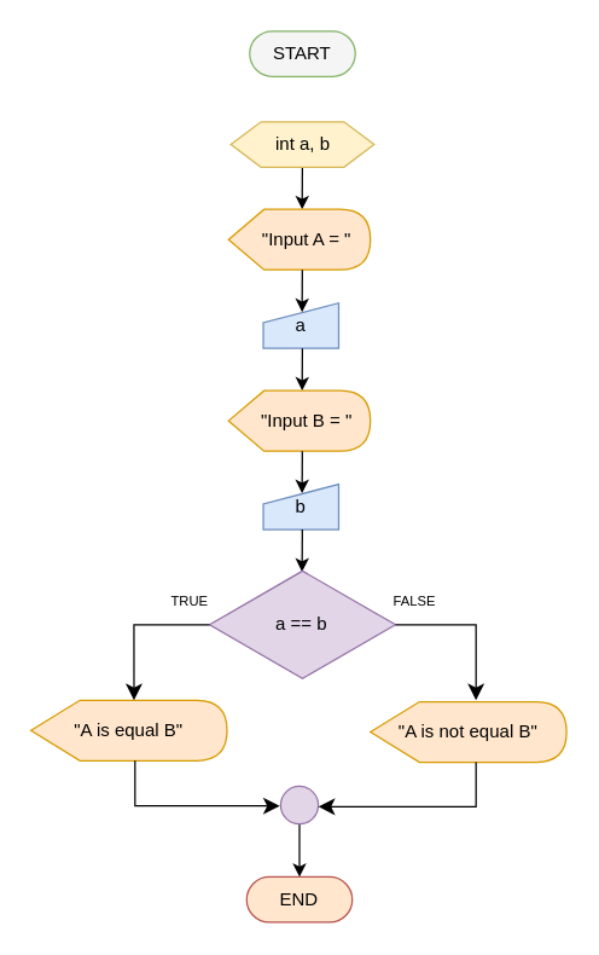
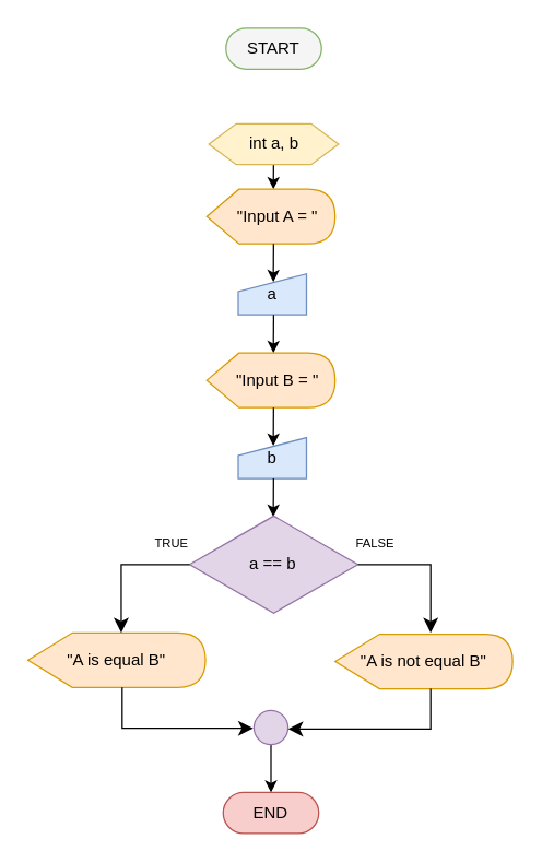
  <mxCell id="0" />
  <mxCell id="1" parent="0" />
  <mxCell id="2" value="&lt;font color=&quot;#000000&quot;&gt;START&lt;/font&gt;" style="rounded=1;whiteSpace=wrap;html=1;fillColor=#f5f5f5;strokeColor=#82b366;glass=0;shadow=0;arcSize=50;imageHeight=24;" parent="1" vertex="1"><mxGeometry x="165" y="20" width="70" height="30" as="geometry" /></mxCell>
  <mxCell id="3" style="edgeStyle=none;html=1;entryX=0;entryY=0;entryDx=48.75;entryDy=0;entryPerimeter=0;strokeColor=#000000;strokeWidth=1;fontColor=#000000;" parent="1" source="4" target="5" edge="1"><mxGeometry relative="1" as="geometry" /></mxCell>
- <mxCell id="4" value="&lt;font color=&quot;#000000&quot;&gt;int a, b&lt;/font&gt;" style="shape=hexagon;perimeter=hexagonPerimeter2;whiteSpace=wrap;html=1;fixedSize=1;fillColor=#fff2cc;strokeColor=#d6b656;" parent="1" vertex="1"><mxGeometry x="152.5" y="80" width="95" height="30" as="geometry" /></mxCell>
+ <mxCell id="4" value="&lt;font color=&quot;#000000&quot;&gt;int a, b&lt;/font&gt;" style="shape=hexagon;perimeter=hexagonPerimeter2;whiteSpace=wrap;html=1;fixedSize=1;fillColor=#fff2cc;strokeColor=#d6b656;" parent="1" vertex="1"><mxGeometry x="152.5" y="90" width="95" height="30" as="geometry" /></mxCell>
  <mxCell id="5" value="&lt;font color=&quot;#000000&quot;&gt;&amp;nbsp; &amp;nbsp;&quot;Input A = &quot;&lt;/font&gt;" style="shape=display;whiteSpace=wrap;html=1;rounded=1;shadow=0;glass=0;sketch=0;fillColor=#ffe6cc;strokeColor=#d79b00;" parent="1" vertex="1"><mxGeometry x="151" y="138" width="94" height="40" as="geometry" /></mxCell>
  <mxCell id="6" value="&lt;font color=&quot;#000000&quot;&gt;a&lt;/font&gt;" style="shape=manualInput;whiteSpace=wrap;html=1;rounded=0;shadow=0;glass=0;sketch=0;fillColor=#dae8fc;strokeColor=#6c8ebf;size=13;" parent="1" vertex="1"><mxGeometry x="174" y="200" width="50" height="30" as="geometry" /></mxCell>
  <mxCell id="7" style="edgeStyle=none;html=1;entryX=0;entryY=0;entryDx=48.75;entryDy=0;entryPerimeter=0;strokeColor=#000000;strokeWidth=1;fontColor=#000000;" parent="1" edge="1"><mxGeometry relative="1" as="geometry"><mxPoint x="199.873" y="178" as="sourcePoint" /><mxPoint x="199.71" y="206" as="targetPoint" /></mxGeometry></mxCell>
  <mxCell id="8" style="edgeStyle=none;html=1;entryX=0;entryY=0;entryDx=48.75;entryDy=0;entryPerimeter=0;strokeColor=#000000;strokeWidth=1;fontColor=#000000;" parent="1" target="9" edge="1"><mxGeometry relative="1" as="geometry"><mxPoint x="199.913" y="230" as="sourcePoint" /></mxGeometry></mxCell>
  <mxCell id="9" value="&lt;font color=&quot;#000000&quot;&gt;&amp;nbsp; &amp;nbsp;&quot;Input B = &quot;&lt;/font&gt;" style="shape=display;whiteSpace=wrap;html=1;rounded=1;shadow=0;glass=0;sketch=0;fillColor=#ffe6cc;strokeColor=#d79b00;" parent="1" vertex="1"><mxGeometry x="151" y="258" width="94" height="40" as="geometry" /></mxCell>
  <mxCell id="10" value="&lt;font color=&quot;#000000&quot;&gt;b&lt;/font&gt;" style="shape=manualInput;whiteSpace=wrap;html=1;rounded=0;shadow=0;glass=0;sketch=0;fillColor=#dae8fc;strokeColor=#6c8ebf;size=13;" parent="1" vertex="1"><mxGeometry x="174" y="320" width="50" height="30" as="geometry" /></mxCell>
  <mxCell id="11" style="edgeStyle=none;html=1;entryX=0;entryY=0;entryDx=48.75;entryDy=0;entryPerimeter=0;strokeColor=#000000;strokeWidth=1;fontColor=#000000;" parent="1" edge="1"><mxGeometry relative="1" as="geometry"><mxPoint x="199.873" y="298" as="sourcePoint" /><mxPoint x="199.71" y="326" as="targetPoint" /></mxGeometry></mxCell>
  <mxCell id="12" style="edgeStyle=none;html=1;entryX=0;entryY=0;entryDx=48.75;entryDy=0;entryPerimeter=0;strokeColor=#000000;strokeWidth=1;fontColor=#000000;" parent="1" edge="1"><mxGeometry relative="1" as="geometry"><mxPoint x="199.873" y="350" as="sourcePoint" /><mxPoint x="199.71" y="378" as="targetPoint" /></mxGeometry></mxCell>
  <mxCell id="13" value="&lt;font color=&quot;#000000&quot;&gt;a == b&lt;/font&gt;" style="html=1;whiteSpace=wrap;aspect=fixed;shape=isoRectangle;rounded=0;shadow=0;glass=0;sketch=0;fillColor=#e1d5e7;strokeColor=#9673a6;" parent="1" vertex="1"><mxGeometry x="138.34" y="376" width="123.33" height="74" as="geometry" /></mxCell>
  <mxCell id="14" value="&lt;font color=&quot;#000000&quot;&gt;&quot;A is equal B&quot;&lt;/font&gt;" style="shape=display;whiteSpace=wrap;html=1;rounded=1;shadow=0;glass=0;sketch=0;fillColor=#ffe6cc;strokeColor=#d79b00;" parent="1" vertex="1"><mxGeometry x="20" y="463" width="130" height="40" as="geometry" /></mxCell>
  <mxCell id="15" value="&lt;span style=&quot;color: rgb(0, 0, 0);&quot;&gt;&quot;A is not equal B&quot;&lt;/span&gt;" style="shape=display;whiteSpace=wrap;html=1;rounded=1;shadow=0;glass=0;sketch=0;fillColor=#ffe6cc;strokeColor=#d79b00;" parent="1" vertex="1"><mxGeometry x="245" y="464" width="130" height="40" as="geometry" /></mxCell>
  <mxCell id="16" value="" style="edgeStyle=segmentEdgeStyle;endArrow=classic;html=1;curved=0;rounded=0;endSize=8;startSize=8;strokeColor=#000000;strokeWidth=1;fontColor=#000000;" parent="1" edge="1"><mxGeometry width="50" height="50" relative="1" as="geometry"><mxPoint x="138.34" y="413" as="sourcePoint" /><mxPoint x="88.34" y="463" as="targetPoint" /></mxGeometry></mxCell>
  <mxCell id="17" value="" style="edgeStyle=segmentEdgeStyle;endArrow=classic;html=1;curved=0;rounded=0;endSize=8;startSize=8;strokeColor=#000000;strokeWidth=1;fontColor=#000000;" parent="1" edge="1"><mxGeometry width="50" height="50" relative="1" as="geometry"><mxPoint x="261.67" y="413" as="sourcePoint" /><mxPoint x="315" y="463" as="targetPoint" /><Array as="points"><mxPoint x="315" y="413" /><mxPoint x="315" y="463" /></Array></mxGeometry></mxCell>
  <mxCell id="18" style="edgeStyle=none;html=1;strokeColor=#000000;strokeWidth=1;fontColor=#000000;" parent="1" source="19" edge="1"><mxGeometry relative="1" as="geometry"><mxPoint x="198" y="580" as="targetPoint" /></mxGeometry></mxCell>
  <mxCell id="19" value="" style="ellipse;whiteSpace=wrap;html=1;aspect=fixed;rounded=0;shadow=0;glass=0;sketch=0;fillColor=#e1d5e7;strokeColor=#9673a6;" parent="1" vertex="1"><mxGeometry x="185.5" y="520" width="25" height="25" as="geometry" /></mxCell>
  <mxCell id="20" value="" style="edgeStyle=segmentEdgeStyle;endArrow=classic;html=1;curved=0;rounded=0;endSize=8;startSize=8;strokeColor=#000000;strokeWidth=1;fontColor=#000000;" parent="1" edge="1"><mxGeometry width="50" height="50" relative="1" as="geometry"><mxPoint x="89" y="503" as="sourcePoint" /><mxPoint x="185" y="533" as="targetPoint" /><Array as="points"><mxPoint x="89" y="513" /><mxPoint x="89" y="533" /></Array></mxGeometry></mxCell>
  <mxCell id="21" value="" style="edgeStyle=segmentEdgeStyle;endArrow=classic;html=1;curved=0;rounded=0;endSize=8;startSize=8;strokeColor=#000000;strokeWidth=1;fontColor=#000000;entryX=1;entryY=0.5;entryDx=0;entryDy=0;" parent="1" edge="1"><mxGeometry width="50" height="50" relative="1" as="geometry"><mxPoint x="315" y="504" as="sourcePoint" /><mxPoint x="210.5" y="533.5" as="targetPoint" /><Array as="points"><mxPoint x="315" y="534" /></Array></mxGeometry></mxCell>
- <mxCell id="22" value="&lt;font color=&quot;#000000&quot;&gt;END&lt;/font&gt;" style="rounded=1;whiteSpace=wrap;html=1;fillColor=#ffe6cc;strokeColor=#b85450;glass=0;shadow=0;arcSize=50;imageHeight=24;" parent="1" vertex="1"><mxGeometry x="163" y="580" width="70" height="30" as="geometry" /></mxCell>
+ <mxCell id="22" value="&lt;font color=&quot;#000000&quot;&gt;END&lt;/font&gt;" style="rounded=1;whiteSpace=wrap;html=1;fillColor=#f8cecc;strokeColor=#b85450;glass=0;shadow=0;arcSize=50;imageHeight=24;" parent="1" vertex="1"><mxGeometry x="163" y="580" width="70" height="30" as="geometry" /></mxCell>
  <mxCell id="23" value="&lt;font style=&quot;font-size: 9px;&quot; color=&quot;#000000&quot;&gt;TRUE&lt;/font&gt;" style="text;html=1;align=center;verticalAlign=middle;resizable=0;points=[];autosize=1;strokeColor=none;fillColor=none;" vertex="1" parent="1"><mxGeometry x="103" y="384" width="43" height="26" as="geometry" /></mxCell>
  <mxCell id="24" value="&lt;font style=&quot;font-size: 9px;&quot; color=&quot;#000000&quot;&gt;FALSE&lt;/font&gt;" style="text;html=1;align=center;verticalAlign=middle;resizable=0;points=[];autosize=1;strokeColor=none;fillColor=none;" vertex="1" parent="1"><mxGeometry x="250.5" y="384" width="46" height="26" as="geometry" /></mxCell>
